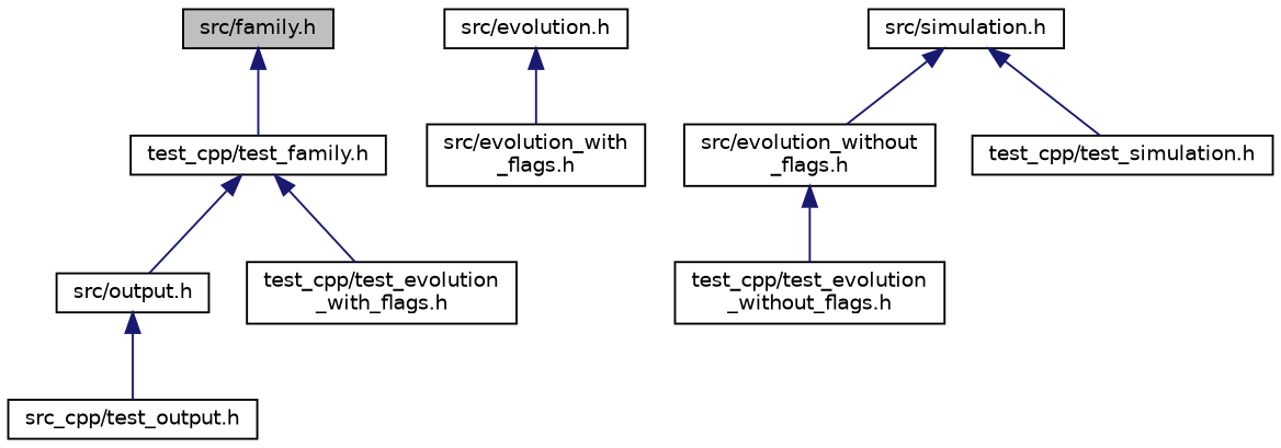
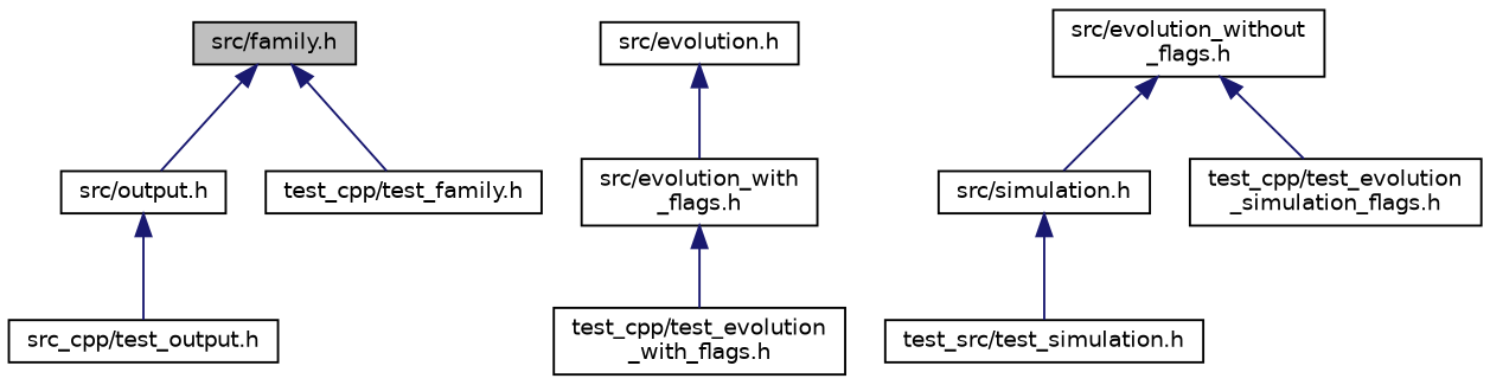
  digraph {
    node [color=black fillcolor=white fontname=Helvetica fontsize=10 shape=record style=filled]
    edge [color=midnightblue dir=back fontname=Helvetica fontsize=10 labelfontname=Helvetica labelfontsize=10 style=solid]
    n1 [fillcolor=grey75 fontcolor=black height=0.2 label="src/family.h" width=0.4]
    n2 [height=0.2 label="src/output.h" width=0.4]
    n3 [height=0.2 label="test_cpp/test_family.h" width=0.4]
    n4 [height=0.2 label="src/evolution.h" width=0.4]
    n5 [height=0.2 label="src/evolution_with\l_flags.h" width=0.4]
    n6 [height=0.2 label="src_cpp/test_output.h" width=0.4]
    n7 [height=0.2 label="test_cpp/test_evolution\l_with_flags.h" width=0.4]
    n8 [height=0.2 label="src/evolution_without\l_flags.h" width=0.4]
    n9 [height=0.2 label="src/simulation.h" width=0.4]
-   n10 [height=0.2 label="test_cpp/test_evolution\l_without_flags.h" width=0.4]
-   n11 [height=0.2 label="test_cpp/test_simulation.h" width=0.4]
-   n3 -> n2
+   n10 [height=0.2 label="test_cpp/test_evolution\l_simulation_flags.h" width=0.4]
+   n11 [height=0.2 label="test_src/test_simulation.h" width=0.4]
+   n1 -> n2
    n1 -> n3
    n2 -> n6
    n4 -> n5
-   n3 -> n7
-   n9 -> n8
+   n5 -> n7
+   n8 -> n9
    n8 -> n10
    n9 -> n11
  }
